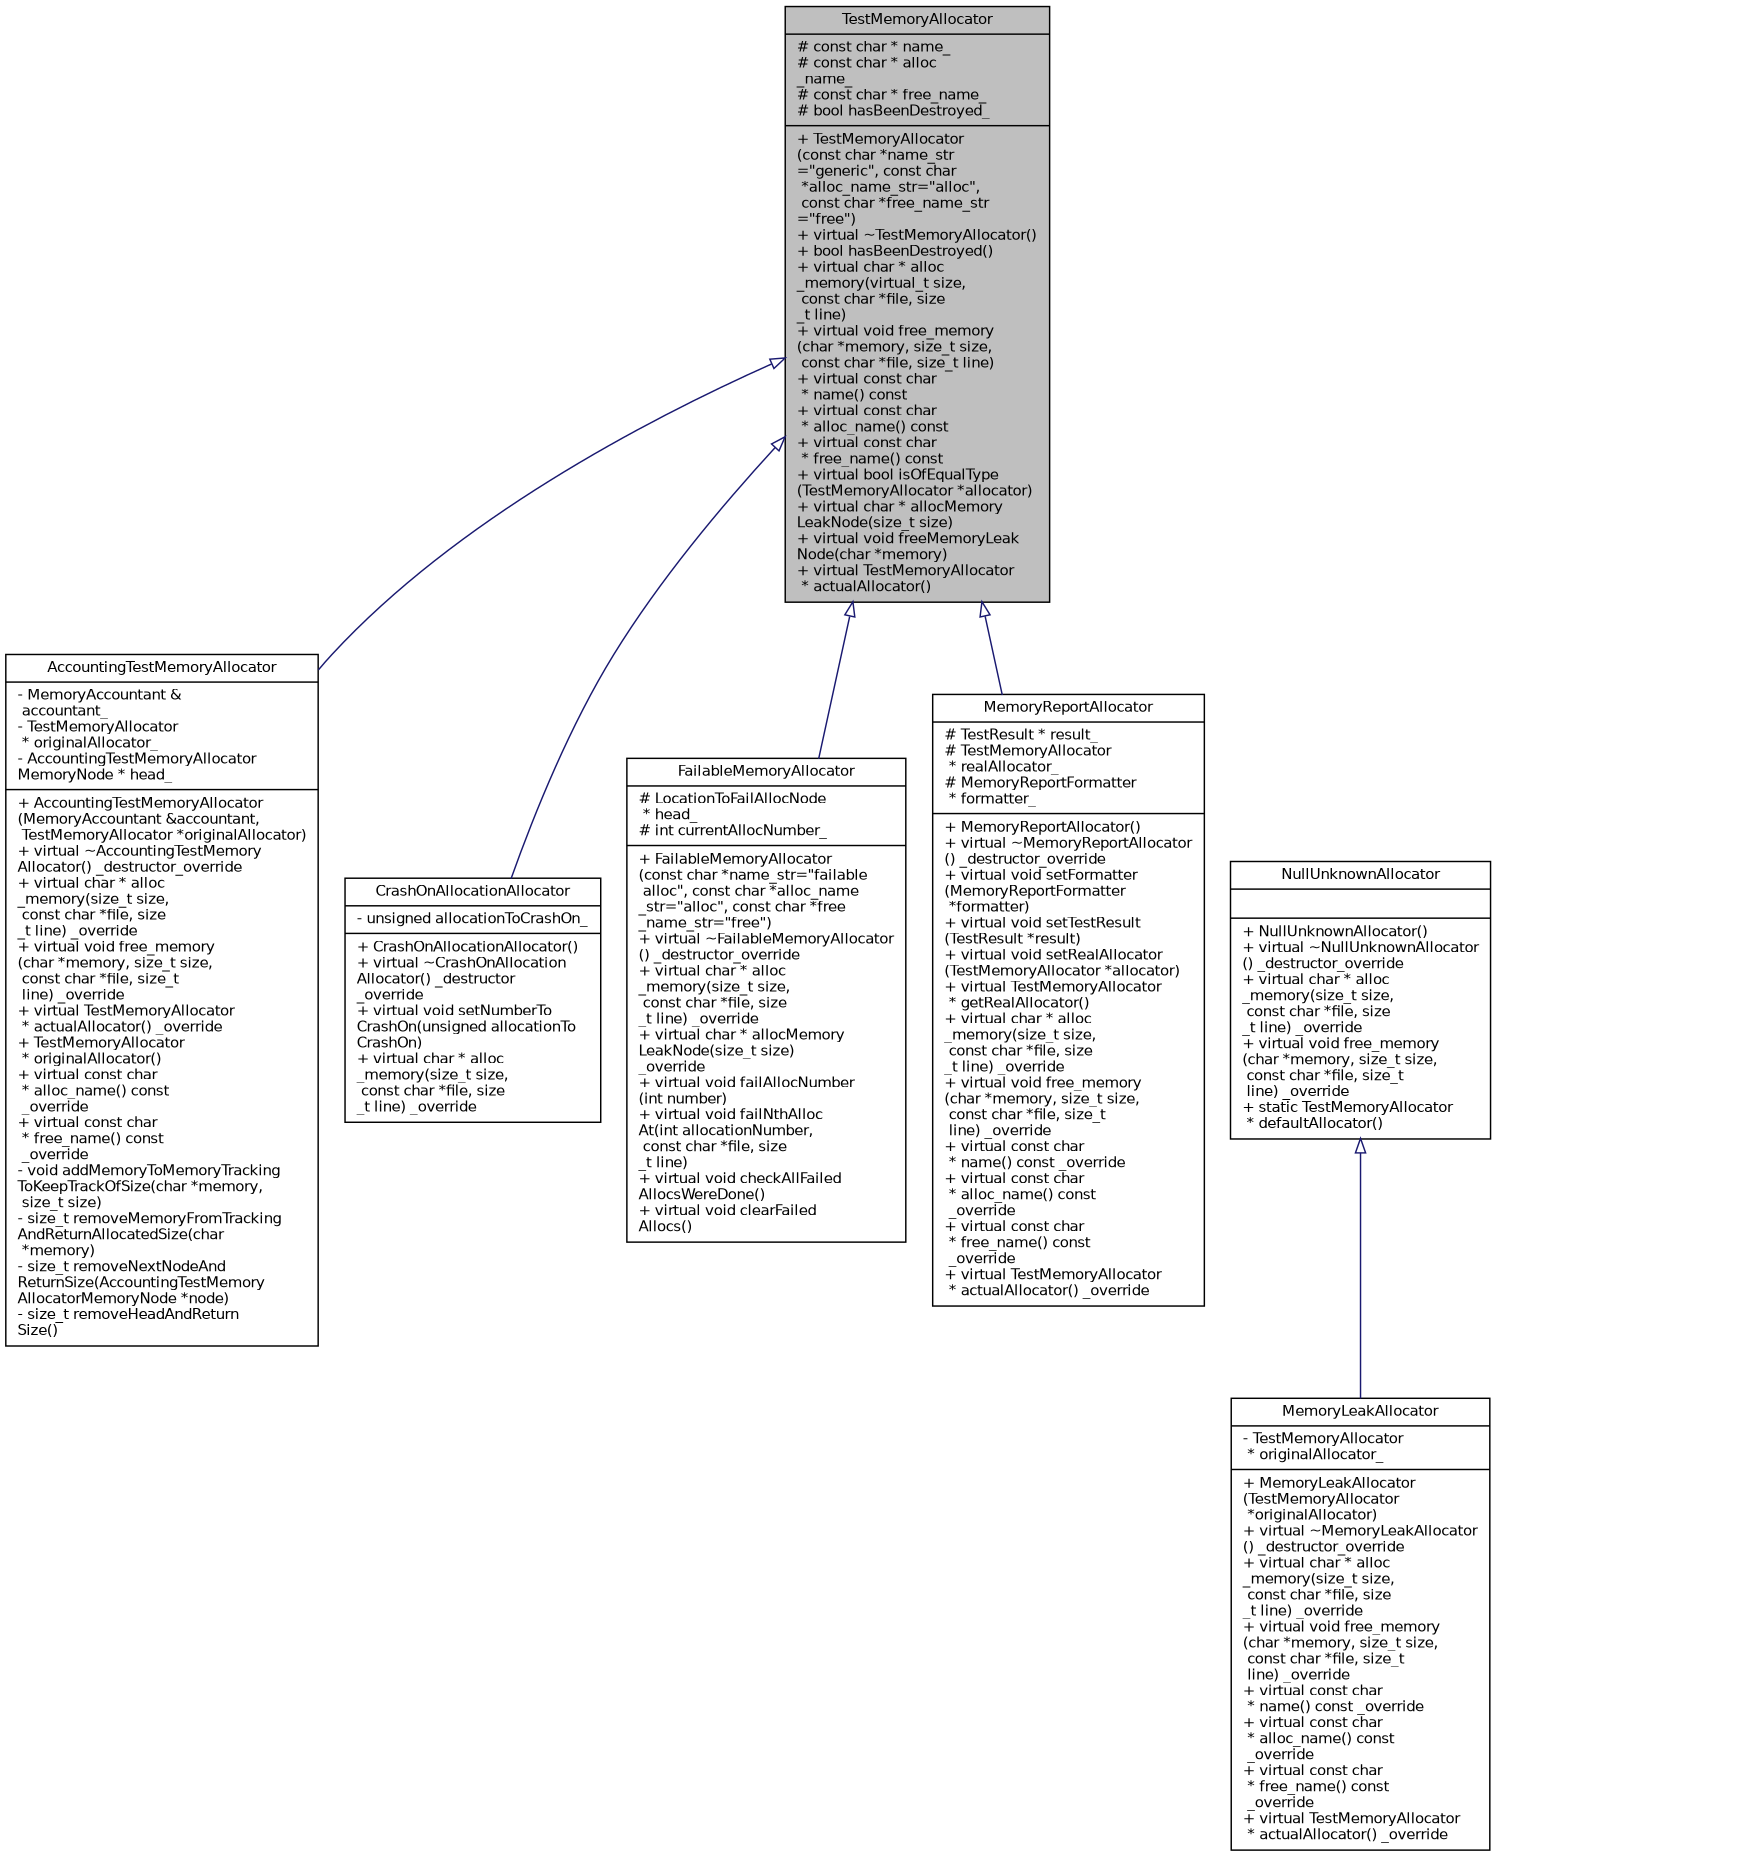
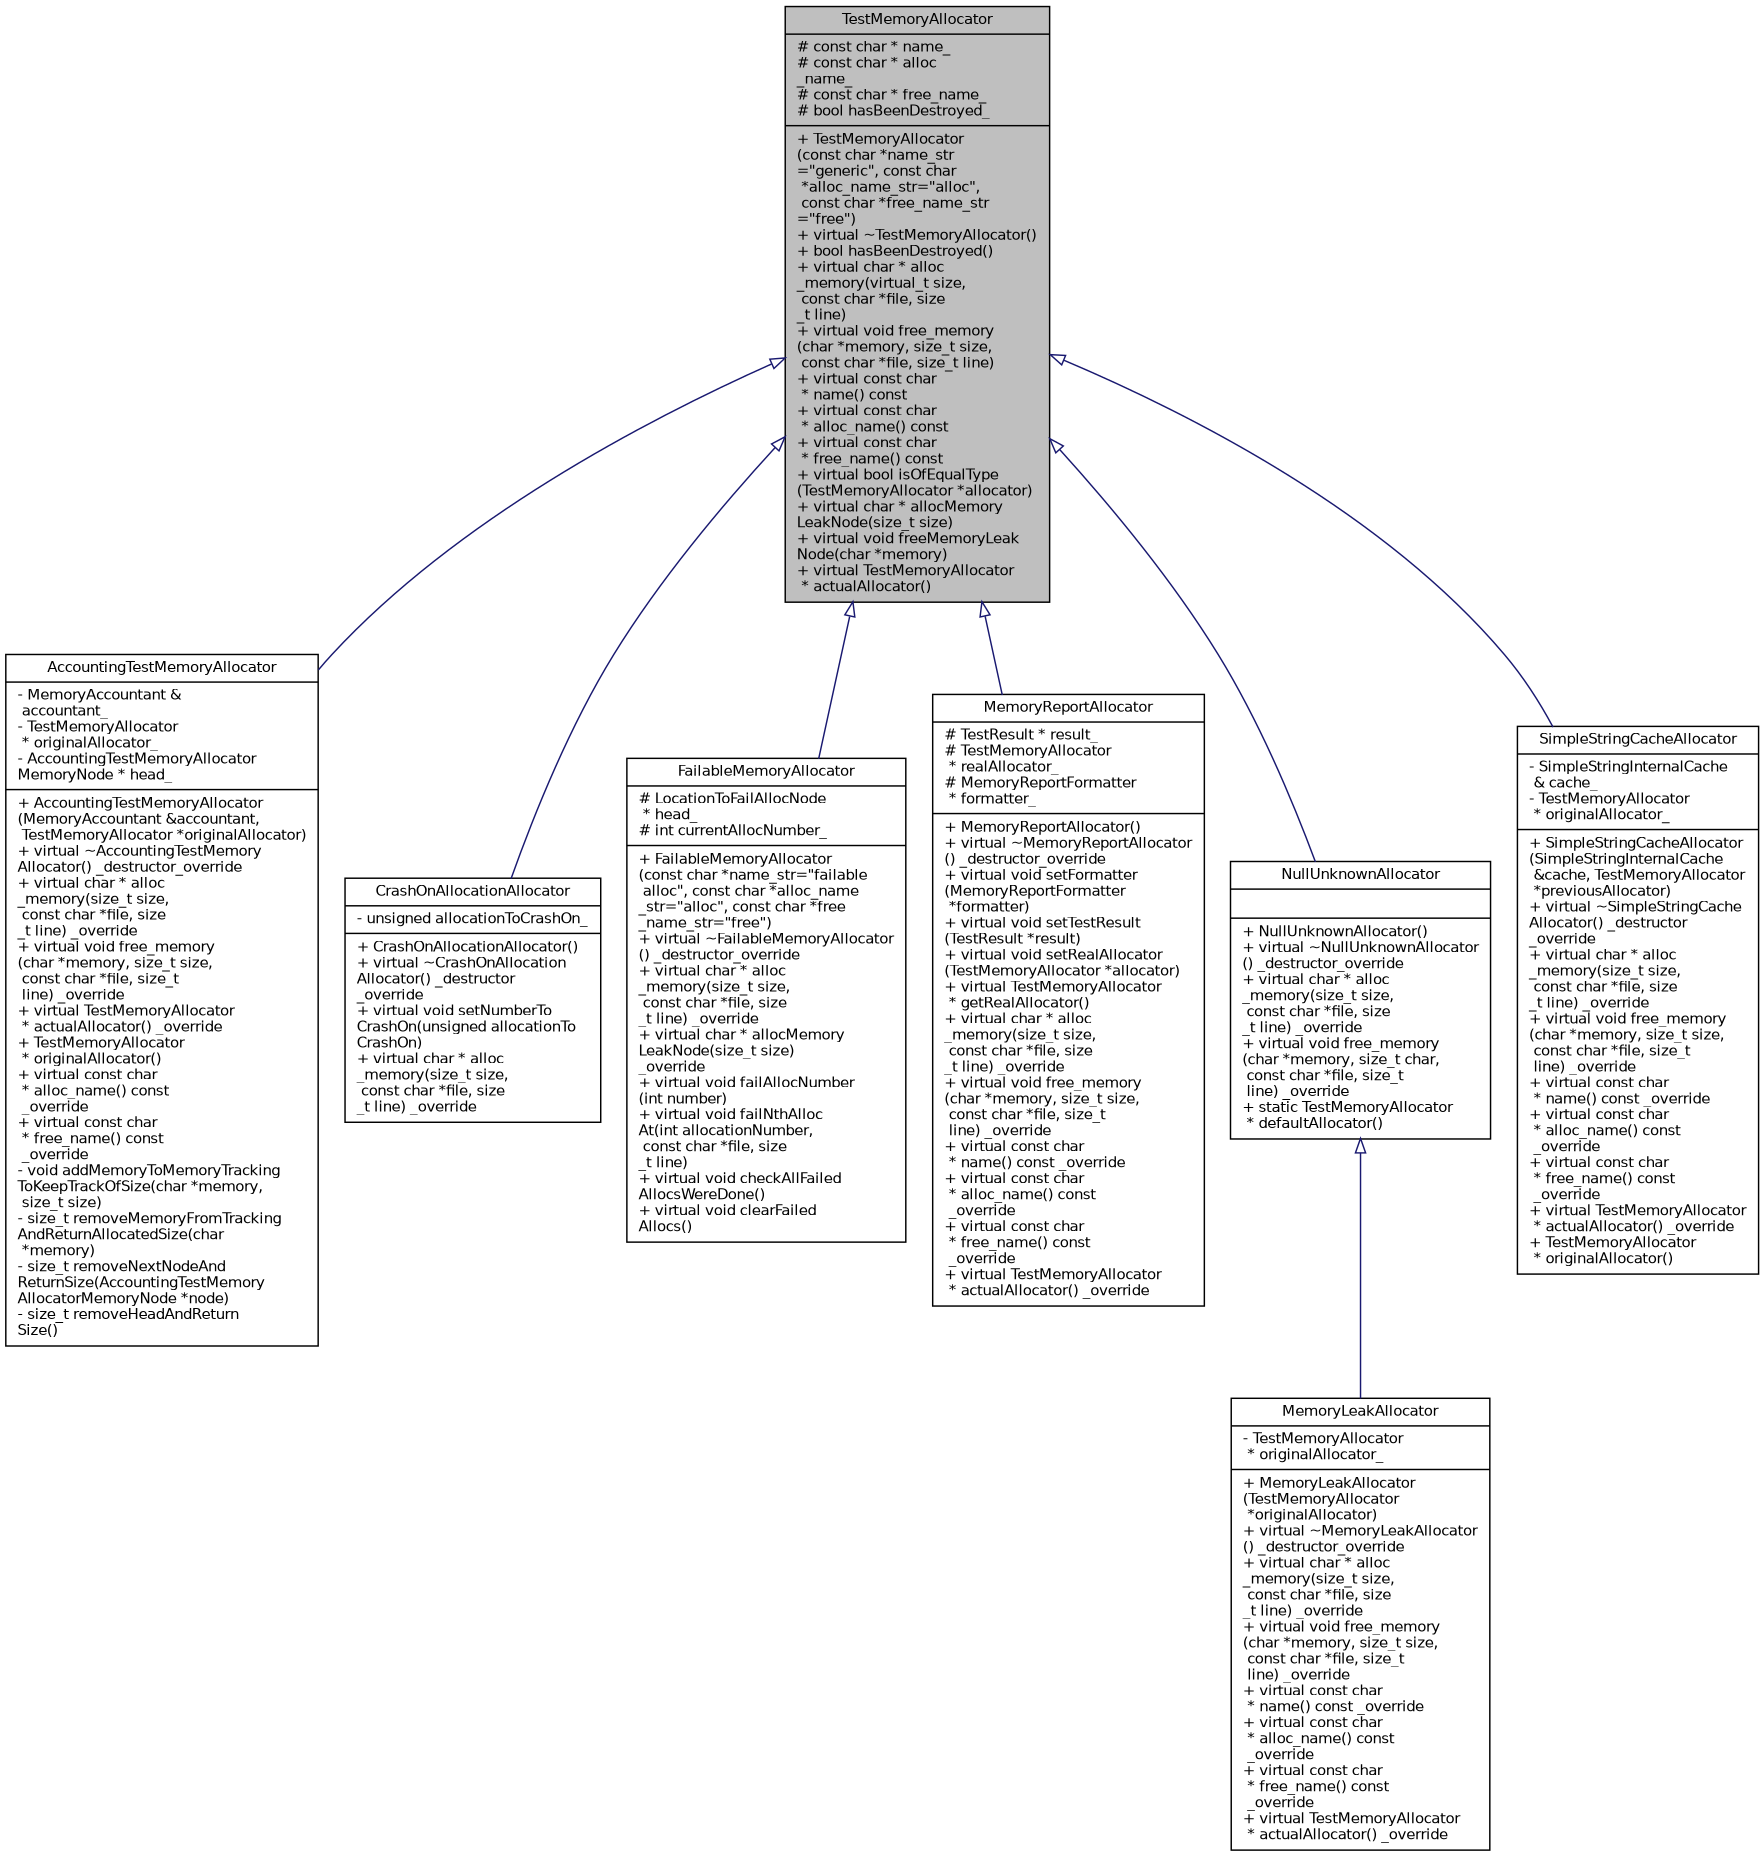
  digraph {
    node [color=black fillcolor=white fontname=Helvetica fontsize=10 shape=record style=filled]
    edge [arrowtail=onormal color=midnightblue dir=back fontname=Helvetica fontsize=10 labelfontname=Helvetica labelfontsize=10 style=solid]
    n1 [fillcolor=grey75 fontcolor=black height=0.2 label="{TestMemoryAllocator\n|# const char * name_\l# const char * alloc\l_name_\l# const char * free_name_\l# bool hasBeenDestroyed_\l|+  TestMemoryAllocator\l(const char *name_str\l=\"generic\", const char\l *alloc_name_str=\"alloc\",\l const char *free_name_str\l=\"free\")\l+ virtual ~TestMemoryAllocator()\l+ bool hasBeenDestroyed()\l+ virtual char * alloc\l_memory(virtual_t size,\l const char *file, size\l_t line)\l+ virtual void free_memory\l(char *memory, size_t size,\l const char *file, size_t line)\l+ virtual const char\l * name() const\l+ virtual const char\l * alloc_name() const\l+ virtual const char\l * free_name() const\l+ virtual bool isOfEqualType\l(TestMemoryAllocator *allocator)\l+ virtual char * allocMemory\lLeakNode(size_t size)\l+ virtual void freeMemoryLeak\lNode(char *memory)\l+ virtual TestMemoryAllocator\l * actualAllocator()\l}" width=0.4]
    n2 [height=0.2 label="{AccountingTestMemoryAllocator\n|- MemoryAccountant &\l accountant_\l- TestMemoryAllocator\l * originalAllocator_\l- AccountingTestMemoryAllocator\lMemoryNode * head_\l|+  AccountingTestMemoryAllocator\l(MemoryAccountant &accountant,\l TestMemoryAllocator *originalAllocator)\l+ virtual ~AccountingTestMemory\lAllocator() _destructor_override\l+ virtual char * alloc\l_memory(size_t size,\l const char *file, size\l_t line) _override\l+ virtual void free_memory\l(char *memory, size_t size,\l const char *file, size_t\l line) _override\l+ virtual TestMemoryAllocator\l * actualAllocator() _override\l+ TestMemoryAllocator\l * originalAllocator()\l+ virtual const char\l * alloc_name() const\l _override\l+ virtual const char\l * free_name() const\l _override\l- void addMemoryToMemoryTracking\lToKeepTrackOfSize(char *memory,\l size_t size)\l- size_t removeMemoryFromTracking\lAndReturnAllocatedSize(char\l *memory)\l- size_t removeNextNodeAnd\lReturnSize(AccountingTestMemory\lAllocatorMemoryNode *node)\l- size_t removeHeadAndReturn\lSize()\l}" width=0.4]
    n3 [height=0.2 label="{CrashOnAllocationAllocator\n|- unsigned allocationToCrashOn_\l|+  CrashOnAllocationAllocator()\l+ virtual ~CrashOnAllocation\lAllocator() _destructor\l_override\l+ virtual void setNumberTo\lCrashOn(unsigned allocationTo\lCrashOn)\l+ virtual char * alloc\l_memory(size_t size,\l const char *file, size\l_t line) _override\l}" width=0.4]
    n4 [height=0.2 label="{FailableMemoryAllocator\n|# LocationToFailAllocNode\l * head_\l# int currentAllocNumber_\l|+  FailableMemoryAllocator\l(const char *name_str=\"failable\l alloc\", const char *alloc_name\l_str=\"alloc\", const char *free\l_name_str=\"free\")\l+ virtual ~FailableMemoryAllocator\l() _destructor_override\l+ virtual char * alloc\l_memory(size_t size,\l const char *file, size\l_t line) _override\l+ virtual char * allocMemory\lLeakNode(size_t size) \l_override\l+ virtual void failAllocNumber\l(int number)\l+ virtual void failNthAlloc\lAt(int allocationNumber,\l const char *file, size\l_t line)\l+ virtual void checkAllFailed\lAllocsWereDone()\l+ virtual void clearFailed\lAllocs()\l}" width=0.4]
    n5 [height=0.2 label="{MemoryReportAllocator\n|# TestResult * result_\l# TestMemoryAllocator\l * realAllocator_\l# MemoryReportFormatter\l * formatter_\l|+  MemoryReportAllocator()\l+ virtual ~MemoryReportAllocator\l() _destructor_override\l+ virtual void setFormatter\l(MemoryReportFormatter\l *formatter)\l+ virtual void setTestResult\l(TestResult *result)\l+ virtual void setRealAllocator\l(TestMemoryAllocator *allocator)\l+ virtual TestMemoryAllocator\l * getRealAllocator()\l+ virtual char * alloc\l_memory(size_t size,\l const char *file, size\l_t line) _override\l+ virtual void free_memory\l(char *memory, size_t size,\l const char *file, size_t\l line) _override\l+ virtual const char\l * name() const _override\l+ virtual const char\l * alloc_name() const\l _override\l+ virtual const char\l * free_name() const\l _override\l+ virtual TestMemoryAllocator\l * actualAllocator() _override\l}" width=0.4]
-   n6 [height=0.2 label="{NullUnknownAllocator\n||+  NullUnknownAllocator()\l+ virtual ~NullUnknownAllocator\l() _destructor_override\l+ virtual char * alloc\l_memory(size_t size,\l const char *file, size\l_t line) _override\l+ virtual void free_memory\l(char *memory, size_t size,\l const char *file, size_t\l line) _override\l+ static TestMemoryAllocator\l * defaultAllocator()\l}" width=0.4]
+   n6 [height=0.2 label="{NullUnknownAllocator\n||+  NullUnknownAllocator()\l+ virtual ~NullUnknownAllocator\l() _destructor_override\l+ virtual char * alloc\l_memory(size_t size,\l const char *file, size\l_t line) _override\l+ virtual void free_memory\l(char *memory, size_t char,\l const char *file, size_t\l line) _override\l+ static TestMemoryAllocator\l * defaultAllocator()\l}" width=0.4]
+   n7 [height=0.2 label="{SimpleStringCacheAllocator\n|- SimpleStringInternalCache\l & cache_\l- TestMemoryAllocator\l * originalAllocator_\l|+  SimpleStringCacheAllocator\l(SimpleStringInternalCache\l &cache, TestMemoryAllocator\l *previousAllocator)\l+ virtual ~SimpleStringCache\lAllocator() _destructor\l_override\l+ virtual char * alloc\l_memory(size_t size,\l const char *file, size\l_t line) _override\l+ virtual void free_memory\l(char *memory, size_t size,\l const char *file, size_t\l line) _override\l+ virtual const char\l * name() const _override\l+ virtual const char\l * alloc_name() const\l _override\l+ virtual const char\l * free_name() const\l _override\l+ virtual TestMemoryAllocator\l * actualAllocator() _override\l+ TestMemoryAllocator\l * originalAllocator()\l}" width=0.4]
    n8 [height=0.2 label="{MemoryLeakAllocator\n|- TestMemoryAllocator\l * originalAllocator_\l|+  MemoryLeakAllocator\l(TestMemoryAllocator\l *originalAllocator)\l+ virtual ~MemoryLeakAllocator\l() _destructor_override\l+ virtual char * alloc\l_memory(size_t size,\l const char *file, size\l_t line) _override\l+ virtual void free_memory\l(char *memory, size_t size,\l const char *file, size_t\l line) _override\l+ virtual const char\l * name() const _override\l+ virtual const char\l * alloc_name() const\l _override\l+ virtual const char\l * free_name() const\l _override\l+ virtual TestMemoryAllocator\l * actualAllocator() _override\l}" width=0.4]
    n1 -> n2
    n1 -> n3
    n1 -> n4
    n1 -> n5
+   n1 -> n6
+   n1 -> n7
    n6 -> n8
  }
